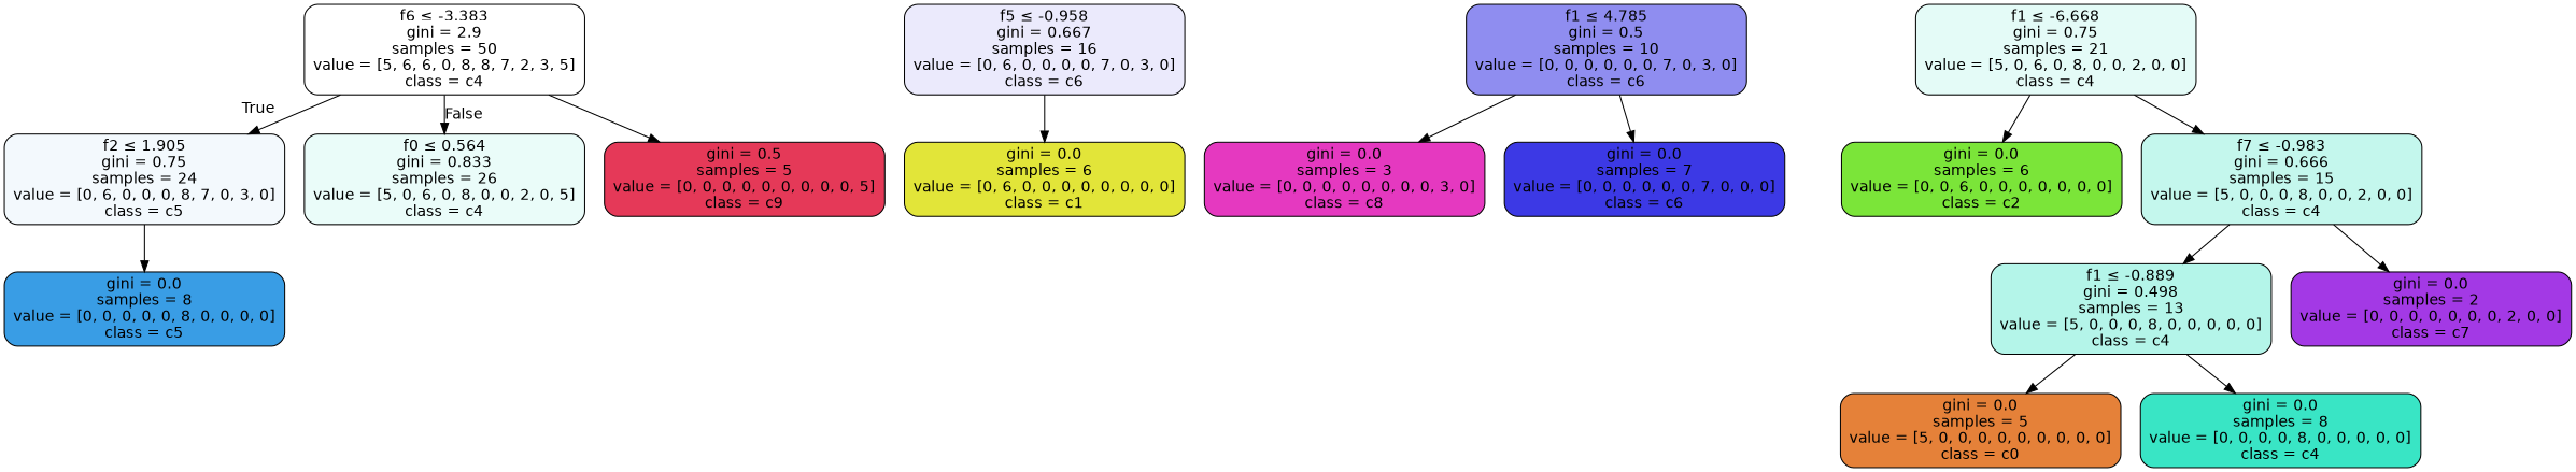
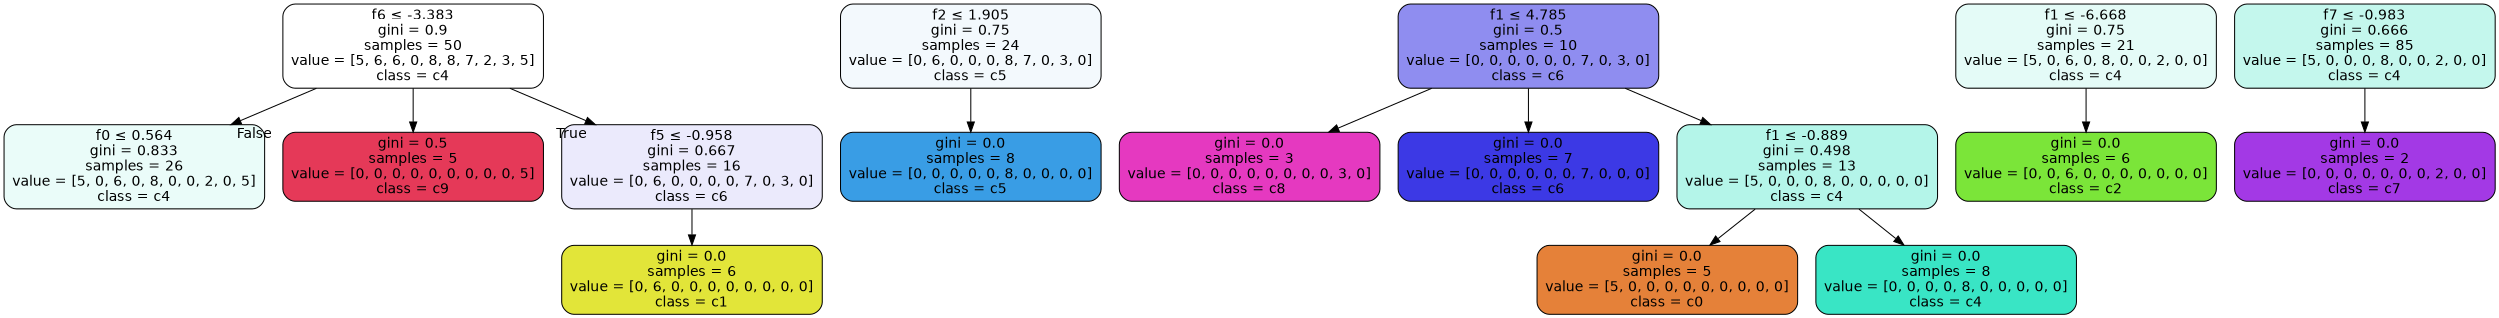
  digraph {
    node [color=black fontname=helvetica shape=box style="filled, rounded"]
    edge [fontname=helvetica]
-   n1 [fillcolor="#39e5c500" label=<f6 &le; -3.383<br/>gini = 2.9<br/>samples = 50<br/>value = [5, 6, 6, 0, 8, 8, 7, 2, 3, 5]<br/>class = c4>]
+   n1 [fillcolor="#39e5c500" label=<f6 &le; -3.383<br/>gini = 0.9<br/>samples = 50<br/>value = [5, 6, 6, 0, 8, 8, 7, 2, 3, 5]<br/>class = c4>]
    n2 [fillcolor="#399de50f" label=<f2 &le; 1.905<br/>gini = 0.75<br/>samples = 24<br/>value = [0, 6, 0, 0, 0, 8, 7, 0, 3, 0]<br/>class = c5>]
    n3 [fillcolor="#39e5c51a" label=<f0 &le; 0.564<br/>gini = 0.833<br/>samples = 26<br/>value = [5, 0, 6, 0, 8, 0, 0, 2, 0, 5]<br/>class = c4>]
    n4 [fillcolor="#e53958ff" label=<gini = 0.5<br/>samples = 5<br/>value = [0, 0, 0, 0, 0, 0, 0, 0, 0, 5]<br/>class = c9>]
    n5 [fillcolor="#399de5ff" label=<gini = 0.0<br/>samples = 8<br/>value = [0, 0, 0, 0, 0, 8, 0, 0, 0, 0]<br/>class = c5>]
    n6 [fillcolor="#3c39e51a" label=<f5 &le; -0.958<br/>gini = 0.667<br/>samples = 16<br/>value = [0, 6, 0, 0, 0, 0, 7, 0, 3, 0]<br/>class = c6>]
    n7 [fillcolor="#e2e539ff" label=<gini = 0.0<br/>samples = 6<br/>value = [0, 6, 0, 0, 0, 0, 0, 0, 0, 0]<br/>class = c1>]
    n8 [fillcolor="#3c39e592" label=<f1 &le; 4.785<br/>gini = 0.5<br/>samples = 10<br/>value = [0, 0, 0, 0, 0, 0, 7, 0, 3, 0]<br/>class = c6>]
    n9 [fillcolor="#e539c0ff" label=<gini = 0.0<br/>samples = 3<br/>value = [0, 0, 0, 0, 0, 0, 0, 0, 3, 0]<br/>class = c8>]
    n10 [fillcolor="#3c39e5ff" label=<gini = 0.0<br/>samples = 7<br/>value = [0, 0, 0, 0, 0, 0, 7, 0, 0, 0]<br/>class = c6>]
    n11 [fillcolor="#39e5c522" label=<f1 &le; -6.668<br/>gini = 0.75<br/>samples = 21<br/>value = [5, 0, 6, 0, 8, 0, 0, 2, 0, 0]<br/>class = c4>]
    n12 [fillcolor="#7be539ff" label=<gini = 0.0<br/>samples = 6<br/>value = [0, 0, 6, 0, 0, 0, 0, 0, 0, 0]<br/>class = c2>]
-   n13 [fillcolor="#39e5c54c" label=<f7 &le; -0.983<br/>gini = 0.666<br/>samples = 15<br/>value = [5, 0, 0, 0, 8, 0, 0, 2, 0, 0]<br/>class = c4>]
+   n13 [fillcolor="#39e5c54c" label=<f7 &le; -0.983<br/>gini = 0.666<br/>samples = 85<br/>value = [5, 0, 0, 0, 8, 0, 0, 2, 0, 0]<br/>class = c4>]
    n14 [fillcolor="#39e5c560" label=<f1 &le; -0.889<br/>gini = 0.498<br/>samples = 13<br/>value = [5, 0, 0, 0, 8, 0, 0, 0, 0, 0]<br/>class = c4>]
    n15 [fillcolor="#a339e5ff" label=<gini = 0.0<br/>samples = 2<br/>value = [0, 0, 0, 0, 0, 0, 0, 2, 0, 0]<br/>class = c7>]
    n16 [fillcolor="#e58139ff" label=<gini = 0.0<br/>samples = 5<br/>value = [5, 0, 0, 0, 0, 0, 0, 0, 0, 0]<br/>class = c0>]
    n17 [fillcolor="#39e5c5ff" label=<gini = 0.0<br/>samples = 8<br/>value = [0, 0, 0, 0, 8, 0, 0, 0, 0, 0]<br/>class = c4>]
-   n1 -> n2 [headlabel=True labelangle=45 labeldistance=2.5]
+   n1 -> n6 [headlabel=True labelangle=45 labeldistance=2.5]
    n1 -> n3 [headlabel=False labelangle=-45 labeldistance=2.5]
    n1 -> n4
    n2 -> n5
    n6 -> n7
    n8 -> n9
    n8 -> n10
    n11 -> n12
-   n11 -> n13
-   n13 -> n14
+   n8 -> n14
    n13 -> n15
    n14 -> n16
    n14 -> n17
  }
